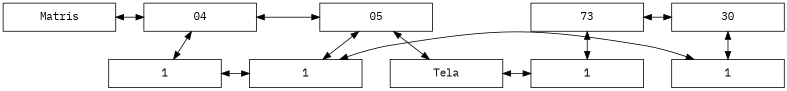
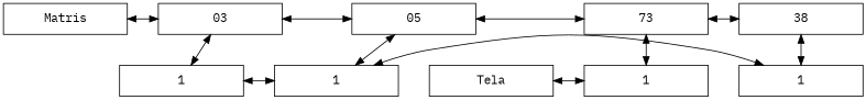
  digraph {
    fontname="IBM Plex Mono"
    nodesep=0.5
    rankdir=TB
    node [fontname="IBM Plex Mono" shape=rectangle]
    edge [dir=both fontname="IBM Plex Mono"]
    n1 [height=0.5 label=Matris width=2]
-   n2 [height=0.5 label=04 width=2]
+   n2 [height=0.5 label=03 width=2]
    n3 [height=0.5 label=05 width=2]
    n4 [height=0.5 label=73 width=2]
-   n5 [height=0.5 label=30 width=2]
+   n5 [height=0.5 label=38 width=2]
    n6 [height=0.5 label=1 width=2]
    n7 [height=0.5 label=1 width=2]
    n8 [height=0.5 label=1 width=2]
    n9 [height=0.5 label=Tela width=2]
    n10 [height=0.5 label=1 width=2]
    subgraph sub_1 {
      rank=same
      n1
      n2
      n3
      n4
      n5
    }
    subgraph sub_2 {
      rank=same
      n6
      n7
      n8
    }
    subgraph sub_3 {
      rank=same
      n9
      n10
    }
    n1 -> n2
    n2 -> n3
    n2 -> n6
-   n3 -> n9
+   n3 -> n4
    n3 -> n7
    n4 -> n5
    n4 -> n10
    n5 -> n8
    n6 -> n7 [constraint=false]
    n7 -> n8 [constraint=false]
    n9 -> n10 [constraint=false]
  }
